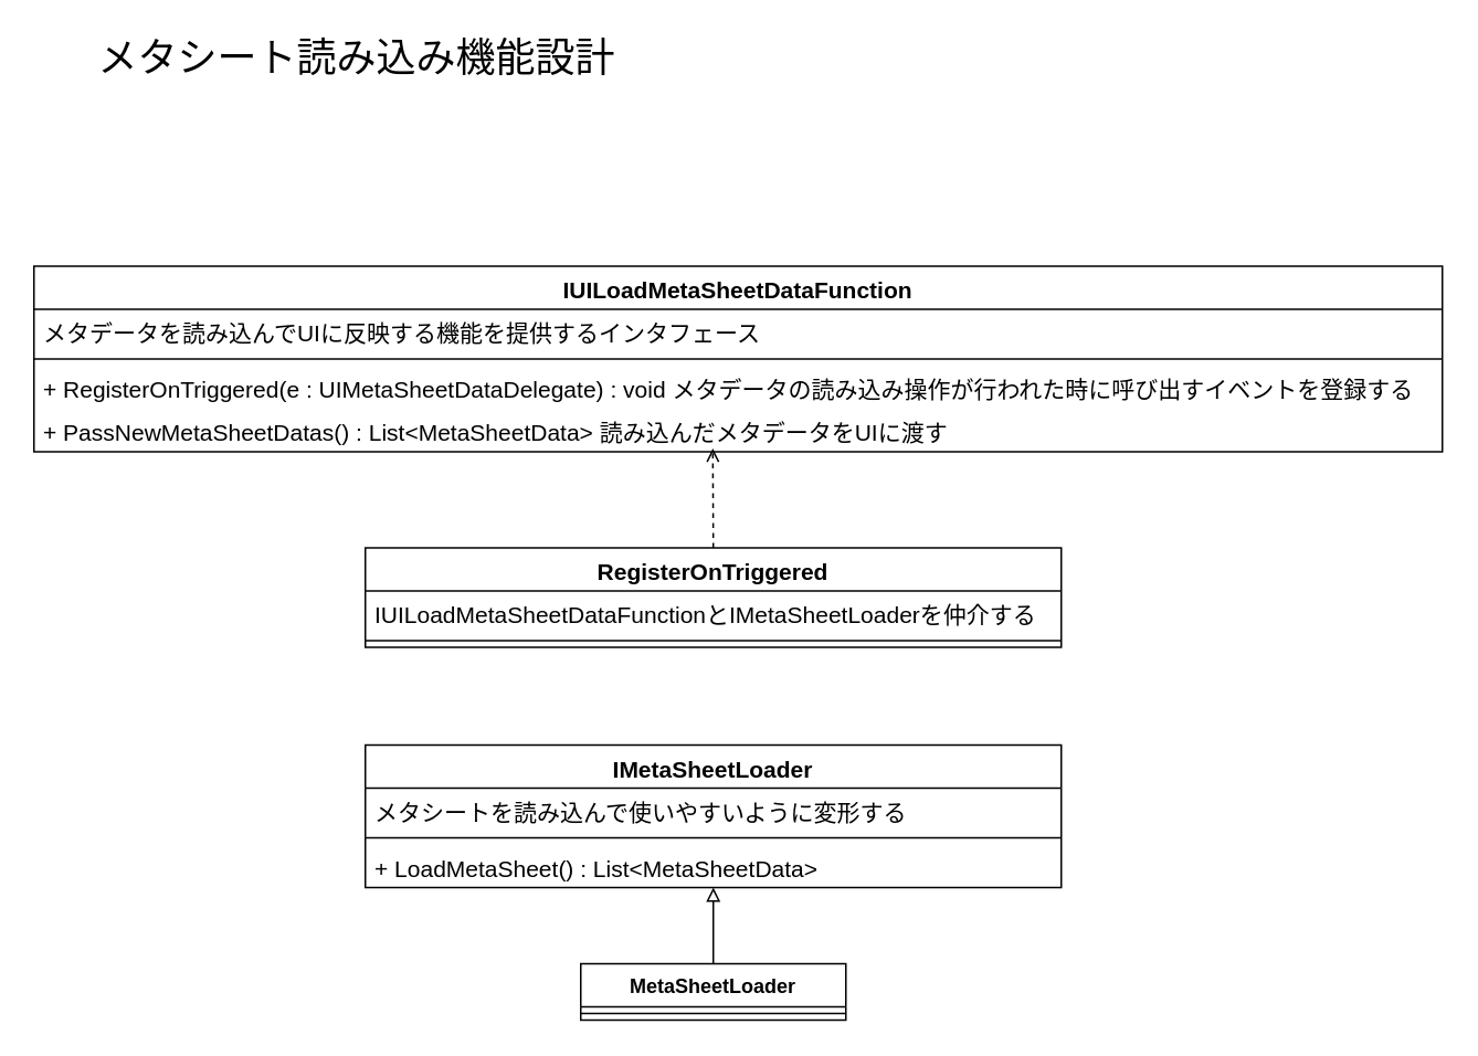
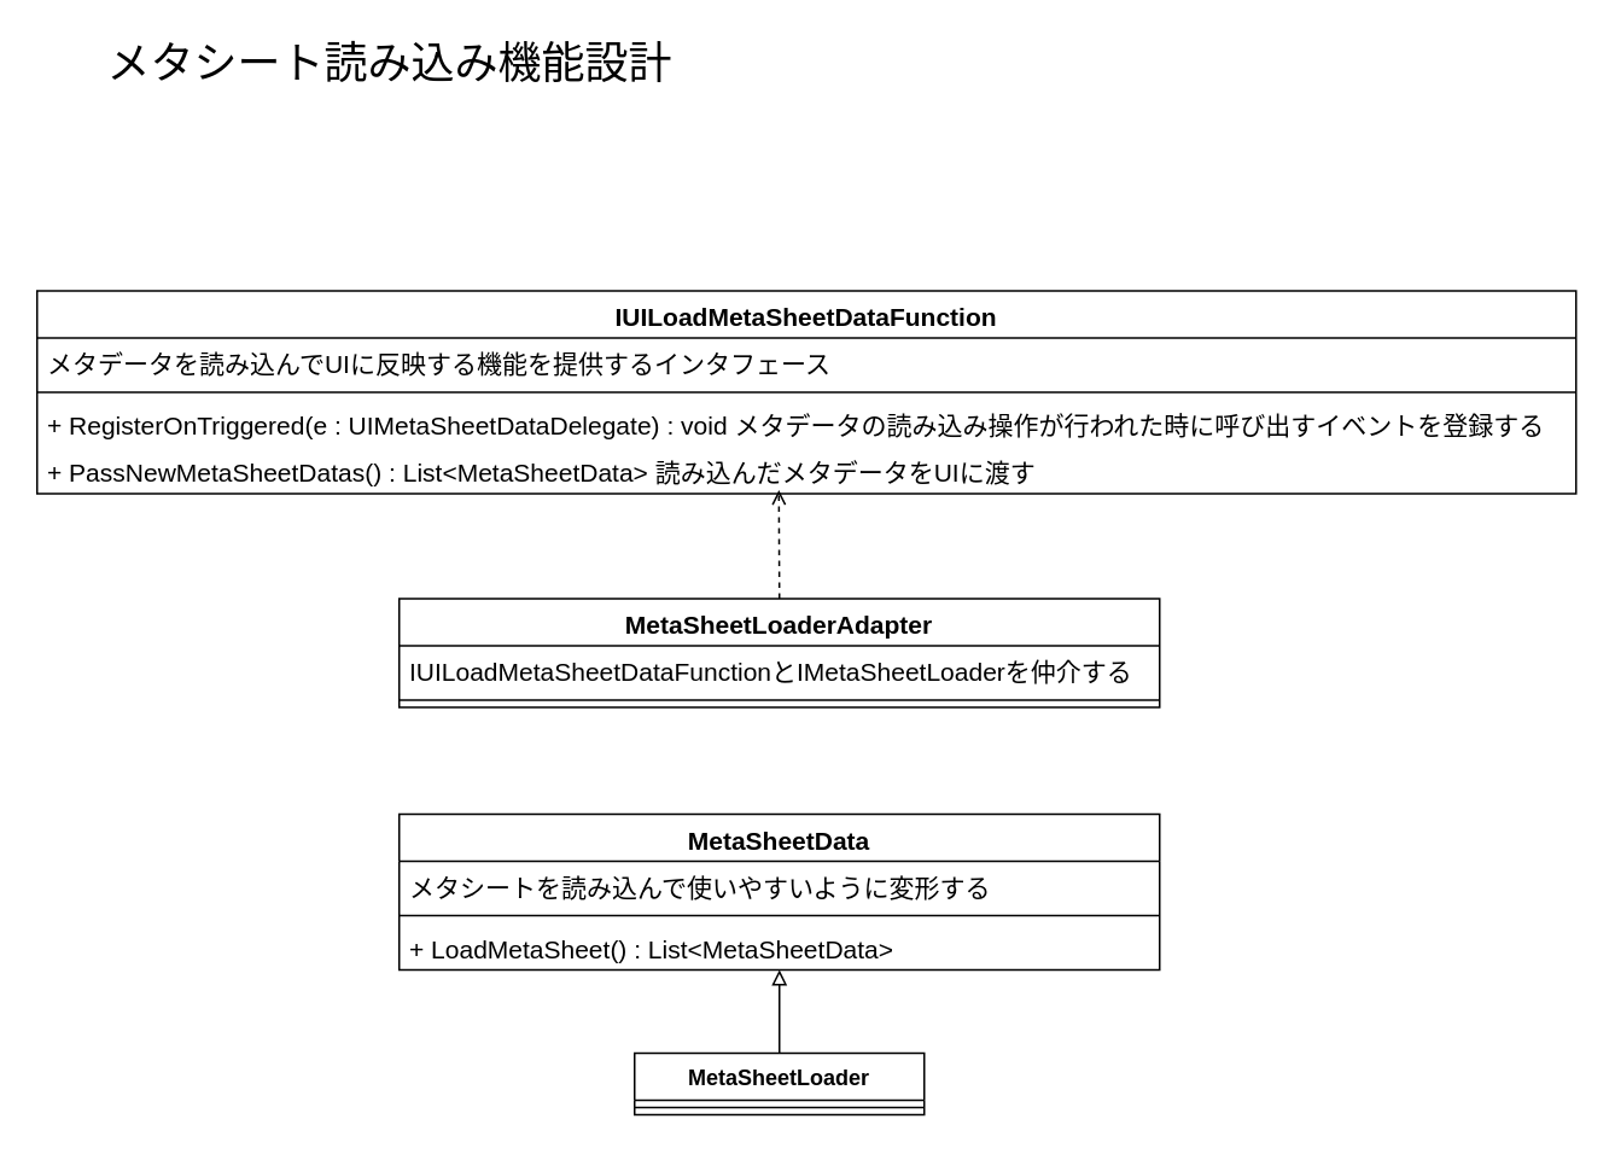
  <mxCell id="0" />
  <mxCell id="1" parent="0" />
  <mxCell id="2" value="MetaSheetLoader" style="swimlane;fontStyle=1;align=center;verticalAlign=top;childLayout=stackLayout;horizontal=1;startSize=26;horizontalStack=0;resizeParent=1;resizeParentMax=0;resizeLast=0;collapsible=1;marginBottom=0;" vertex="1" parent="1"><mxGeometry x="350" y="581" width="160" height="34" as="geometry" /></mxCell>
  <mxCell id="3" value="" style="line;strokeWidth=1;fillColor=none;align=left;verticalAlign=middle;spacingTop=-1;spacingLeft=3;spacingRight=3;rotatable=0;labelPosition=right;points=[];portConstraint=eastwest;" vertex="1" parent="2"><mxGeometry y="26" width="160" height="8" as="geometry" /></mxCell>
  <mxCell id="4" value="メタシート読み込み機能設計" style="text;html=1;strokeColor=none;fillColor=none;align=center;verticalAlign=middle;whiteSpace=wrap;rounded=0;fontSize=24;" vertex="1" parent="1"><mxGeometry x="55" y="20" width="320" height="30" as="geometry" /></mxCell>
- <mxCell id="5" value="RegisterOnTriggered" style="swimlane;fontStyle=1;align=center;verticalAlign=top;childLayout=stackLayout;horizontal=1;startSize=26;horizontalStack=0;resizeParent=1;resizeParentMax=0;resizeLast=0;collapsible=1;marginBottom=0;fontSize=14;" vertex="1" parent="1"><mxGeometry x="220" y="330" width="420" height="60" as="geometry" /></mxCell>
+ <mxCell id="5" value="MetaSheetLoaderAdapter" style="swimlane;fontStyle=1;align=center;verticalAlign=top;childLayout=stackLayout;horizontal=1;startSize=26;horizontalStack=0;resizeParent=1;resizeParentMax=0;resizeLast=0;collapsible=1;marginBottom=0;fontSize=14;" vertex="1" parent="1"><mxGeometry x="220" y="330" width="420" height="60" as="geometry" /></mxCell>
  <mxCell id="6" value="IUILoadMetaSheetDataFunctionとIMetaSheetLoaderを仲介する" style="text;strokeColor=none;fillColor=none;align=left;verticalAlign=top;spacingLeft=4;spacingRight=4;overflow=hidden;rotatable=0;points=[[0,0.5],[1,0.5]];portConstraint=eastwest;fontSize=14;" vertex="1" parent="5"><mxGeometry y="26" width="420" height="26" as="geometry" /></mxCell>
  <mxCell id="7" value="" style="line;strokeWidth=1;fillColor=none;align=left;verticalAlign=middle;spacingTop=-1;spacingLeft=3;spacingRight=3;rotatable=0;labelPosition=right;points=[];portConstraint=eastwest;fontSize=24;" vertex="1" parent="5"><mxGeometry y="52" width="420" height="8" as="geometry" /></mxCell>
  <mxCell id="8" value="IUILoadMetaSheetDataFunction" style="swimlane;fontStyle=1;align=center;verticalAlign=top;childLayout=stackLayout;horizontal=1;startSize=26;horizontalStack=0;resizeParent=1;resizeParentMax=0;resizeLast=0;collapsible=1;marginBottom=0;fontSize=14;" vertex="1" parent="1"><mxGeometry x="20" y="160" width="850" height="112" as="geometry" /></mxCell>
  <mxCell id="9" value="メタデータを読み込んでUIに反映する機能を提供するインタフェース" style="text;strokeColor=none;fillColor=none;align=left;verticalAlign=top;spacingLeft=4;spacingRight=4;overflow=hidden;rotatable=0;points=[[0,0.5],[1,0.5]];portConstraint=eastwest;fontSize=14;" vertex="1" parent="8"><mxGeometry y="26" width="850" height="26" as="geometry" /></mxCell>
  <mxCell id="10" value="" style="line;strokeWidth=1;fillColor=none;align=left;verticalAlign=middle;spacingTop=-1;spacingLeft=3;spacingRight=3;rotatable=0;labelPosition=right;points=[];portConstraint=eastwest;fontSize=24;" vertex="1" parent="8"><mxGeometry y="52" width="850" height="8" as="geometry" /></mxCell>
  <mxCell id="11" value="+ RegisterOnTriggered(e : UIMetaSheetDataDelegate) : void メタデータの読み込み操作が行われた時に呼び出すイベントを登録する" style="text;strokeColor=none;fillColor=none;align=left;verticalAlign=top;spacingLeft=4;spacingRight=4;overflow=hidden;rotatable=0;points=[[0,0.5],[1,0.5]];portConstraint=eastwest;fontSize=14;" vertex="1" parent="8"><mxGeometry y="60" width="850" height="26" as="geometry" /></mxCell>
  <mxCell id="12" value="+ PassNewMetaSheetDatas() : List&lt;MetaSheetData&gt; 読み込んだメタデータをUIに渡す" style="text;strokeColor=none;fillColor=none;align=left;verticalAlign=top;spacingLeft=4;spacingRight=4;overflow=hidden;rotatable=0;points=[[0,0.5],[1,0.5]];portConstraint=eastwest;fontSize=14;" vertex="1" parent="8"><mxGeometry y="86" width="850" height="26" as="geometry" /></mxCell>
  <mxCell id="13" value="" style="endArrow=open;html=1;rounded=0;fontSize=14;exitX=0.5;exitY=0;exitDx=0;exitDy=0;entryX=0.482;entryY=0.923;entryDx=0;entryDy=0;entryPerimeter=0;dashed=1;endFill=0;" edge="1" parent="1" source="5" target="12"><mxGeometry width="50" height="50" relative="1" as="geometry"><mxPoint x="310" y="290" as="sourcePoint" /><mxPoint x="430" y="290" as="targetPoint" /></mxGeometry></mxCell>
  <mxCell id="14" value="" style="endArrow=block;html=1;rounded=0;fontSize=14;entryX=0.5;entryY=1;entryDx=0;entryDy=0;endFill=0;exitX=0.5;exitY=0;exitDx=0;exitDy=0;" edge="1" parent="1" source="2"><mxGeometry width="50" height="50" relative="1" as="geometry"><mxPoint x="440.21" y="457.598" as="sourcePoint" /><mxPoint x="430" y="535" as="targetPoint" /></mxGeometry></mxCell>
- <mxCell id="15" value="IMetaSheetLoader" style="swimlane;fontStyle=1;align=center;verticalAlign=top;childLayout=stackLayout;horizontal=1;startSize=26;horizontalStack=0;resizeParent=1;resizeParentMax=0;resizeLast=0;collapsible=1;marginBottom=0;fontSize=14;" vertex="1" parent="1"><mxGeometry x="220" y="449" width="420" height="86" as="geometry" /></mxCell>
+ <mxCell id="15" value="MetaSheetData" style="swimlane;fontStyle=1;align=center;verticalAlign=top;childLayout=stackLayout;horizontal=1;startSize=26;horizontalStack=0;resizeParent=1;resizeParentMax=0;resizeLast=0;collapsible=1;marginBottom=0;fontSize=14;" vertex="1" parent="1"><mxGeometry x="220" y="449" width="420" height="86" as="geometry" /></mxCell>
  <mxCell id="16" value="メタシートを読み込んで使いやすいように変形する" style="text;strokeColor=none;fillColor=none;align=left;verticalAlign=top;spacingLeft=4;spacingRight=4;overflow=hidden;rotatable=0;points=[[0,0.5],[1,0.5]];portConstraint=eastwest;fontSize=14;" vertex="1" parent="15"><mxGeometry y="26" width="420" height="26" as="geometry" /></mxCell>
  <mxCell id="17" value="" style="line;strokeWidth=1;fillColor=none;align=left;verticalAlign=middle;spacingTop=-1;spacingLeft=3;spacingRight=3;rotatable=0;labelPosition=right;points=[];portConstraint=eastwest;fontSize=24;" vertex="1" parent="15"><mxGeometry y="52" width="420" height="8" as="geometry" /></mxCell>
  <mxCell id="18" value="+ LoadMetaSheet() : List&lt;MetaSheetData&gt;" style="text;strokeColor=none;fillColor=none;align=left;verticalAlign=top;spacingLeft=4;spacingRight=4;overflow=hidden;rotatable=0;points=[[0,0.5],[1,0.5]];portConstraint=eastwest;fontSize=14;" vertex="1" parent="15"><mxGeometry y="60" width="420" height="26" as="geometry" /></mxCell>
